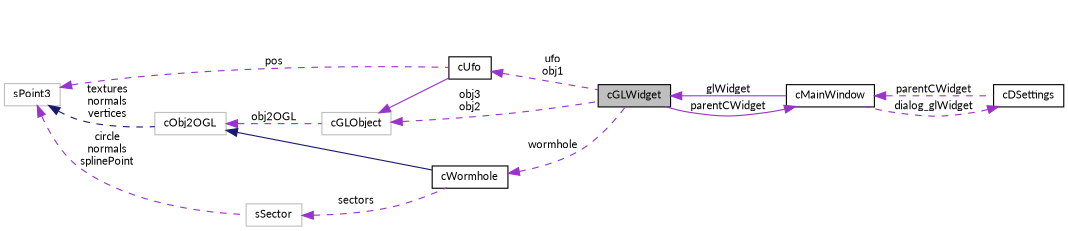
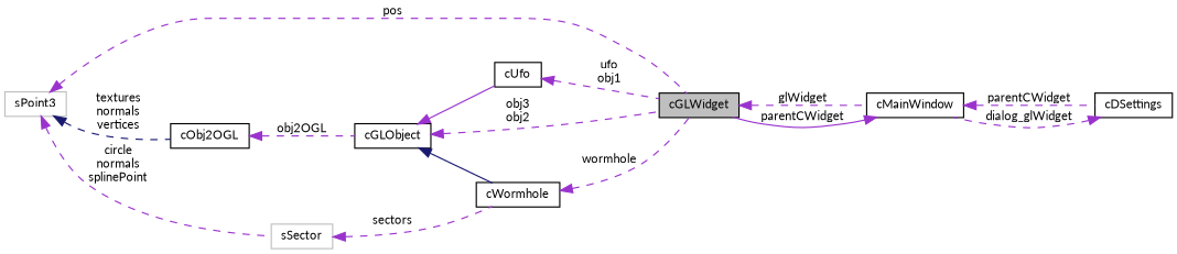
  digraph {
    fontname=Lato
    rankdir=LR
    node [color=black fillcolor=white fontname=Lato fontsize=10 shape=record style=filled]
    edge [color=darkorchid3 dir=back fontname=Lato fontsize=10 labelfontname=FreeSans labelfontsize=10 style=dashed]
    n1 [fillcolor=grey75 fontcolor=black height=0.2 label=cGLWidget width=0.4]
    n2 [height=0.2 label=cMainWindow width=0.4]
    n3 [height=0.2 label=cDSettings width=0.4]
-   n4 [color=grey75 height=0.2 label=cGLObject width=0.4]
+   n4 [height=0.2 label=cGLObject width=0.4]
    n5 [height=0.2 label=cUfo width=0.4]
    n6 [height=0.2 label=cWormhole width=0.4]
-   n7 [color=grey75 height=0.2 label=cObj2OGL width=0.4]
+   n7 [height=0.2 label=cObj2OGL width=0.4]
    n8 [color=grey75 height=0.2 label=sPoint3 width=0.4]
    n9 [color=grey75 height=0.2 label=sSector width=0.4]
-   n1 -> n2 [label=glWidget style=solid]
+   n1 -> n2 [label=glWidget]
    n2 -> n1 [label=parentCWidget style=solid]
    n2 -> n3 [label=parentCWidget]
    n3 -> n2 [label=dialog_glWidget]
    n4 -> n1 [label="obj3\nobj2"]
    n4 -> n5 [style=solid]
-   n7 -> n6 [color=midnightblue style=solid]
+   n4 -> n6 [color=midnightblue style=solid]
    n5 -> n1 [label="ufo\nobj1"]
    n6 -> n1 [label=wormhole]
    n7 -> n4 [label=obj2OGL]
-   n8 -> n5 [label=pos]
+   n8 -> n1 [label=pos]
    n8 -> n7 [color=midnightblue label="textures\nnormals\nvertices"]
    n8 -> n9 [label="circle\nnormals\nsplinePoint"]
    n9 -> n6 [label=sectors]
  }
